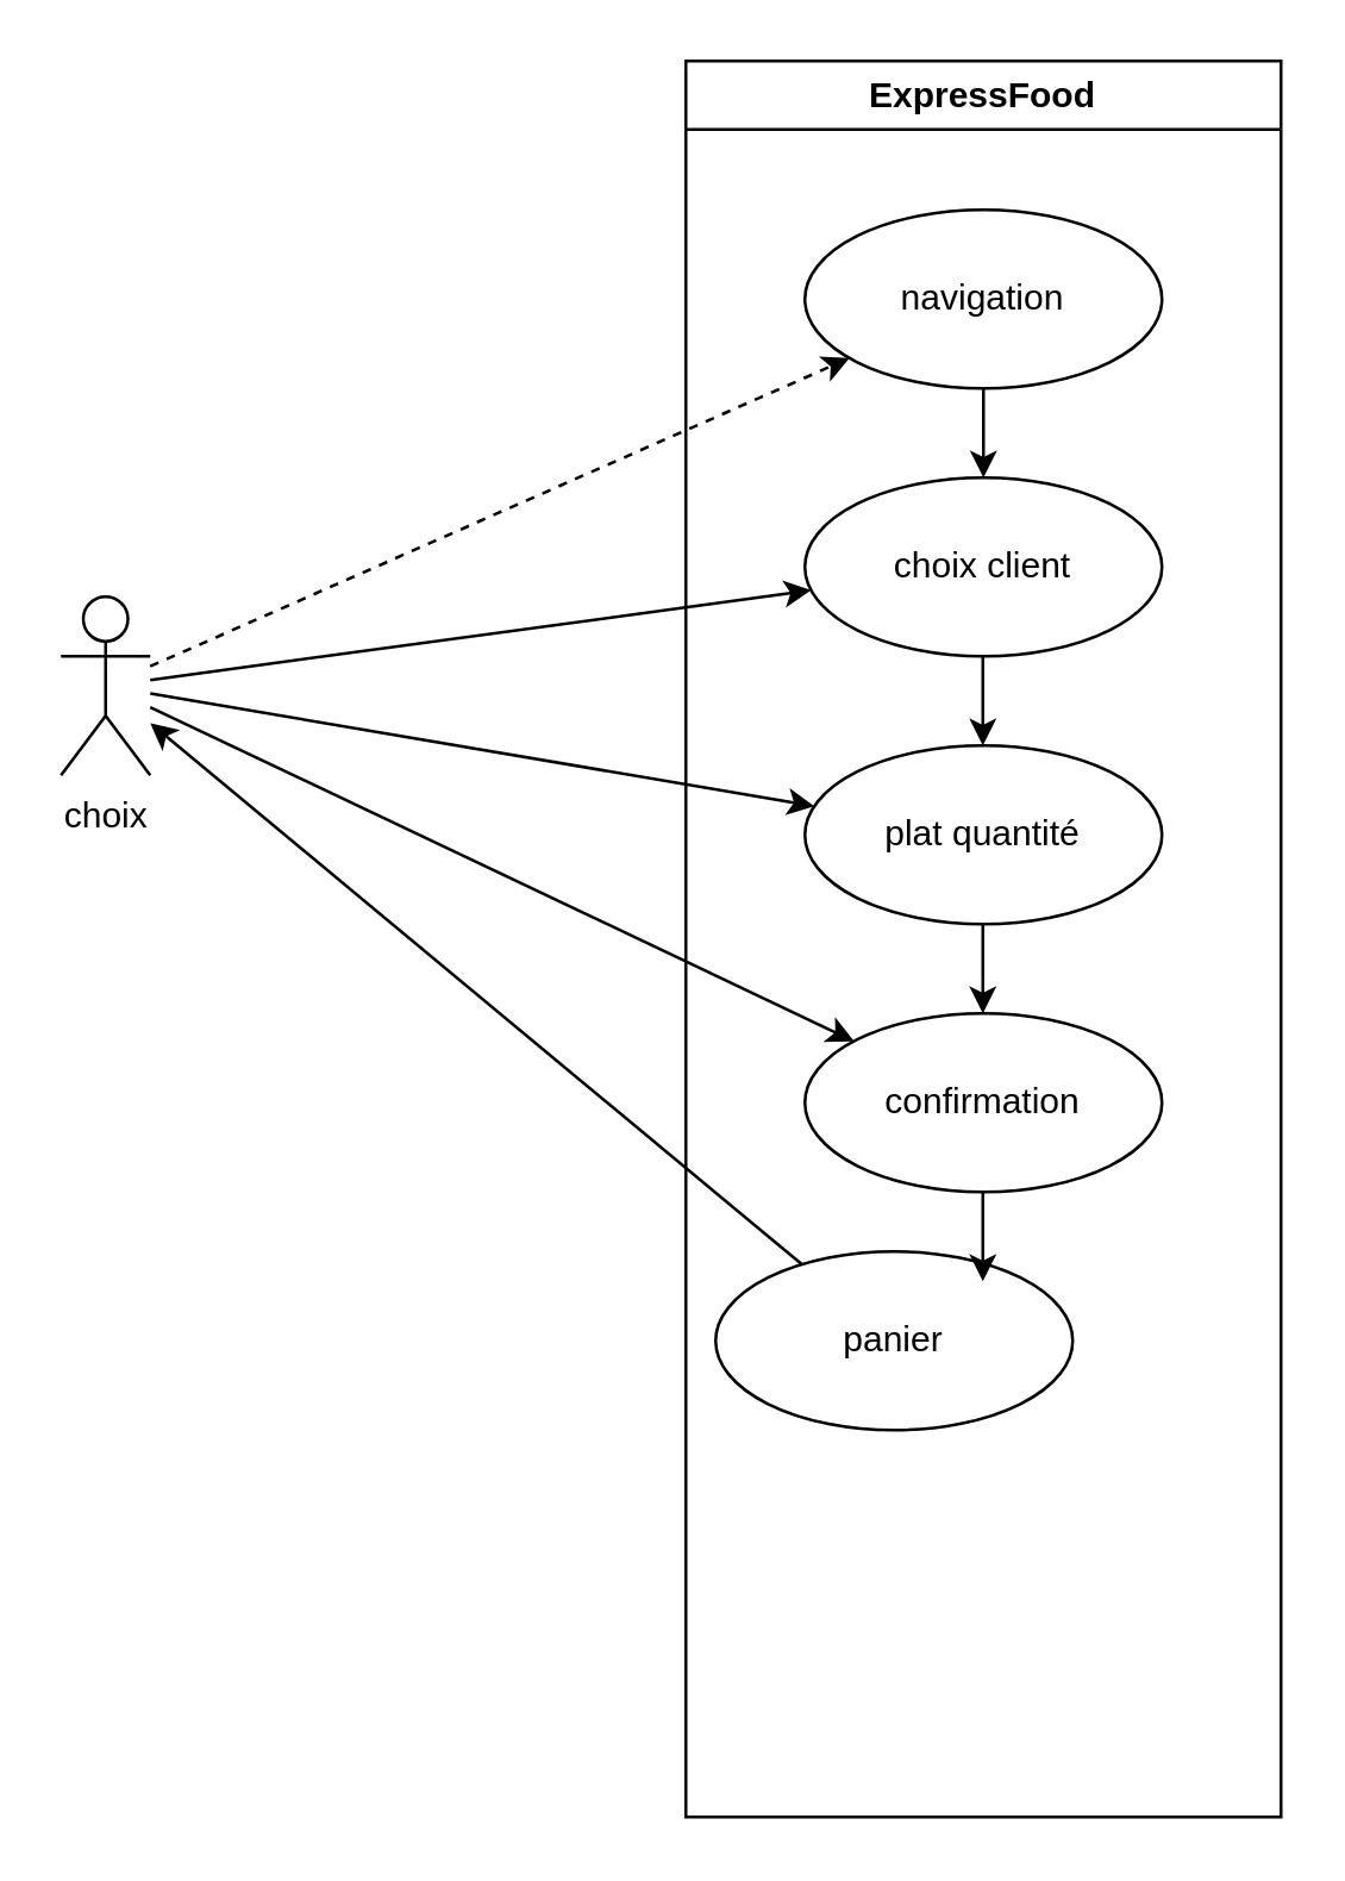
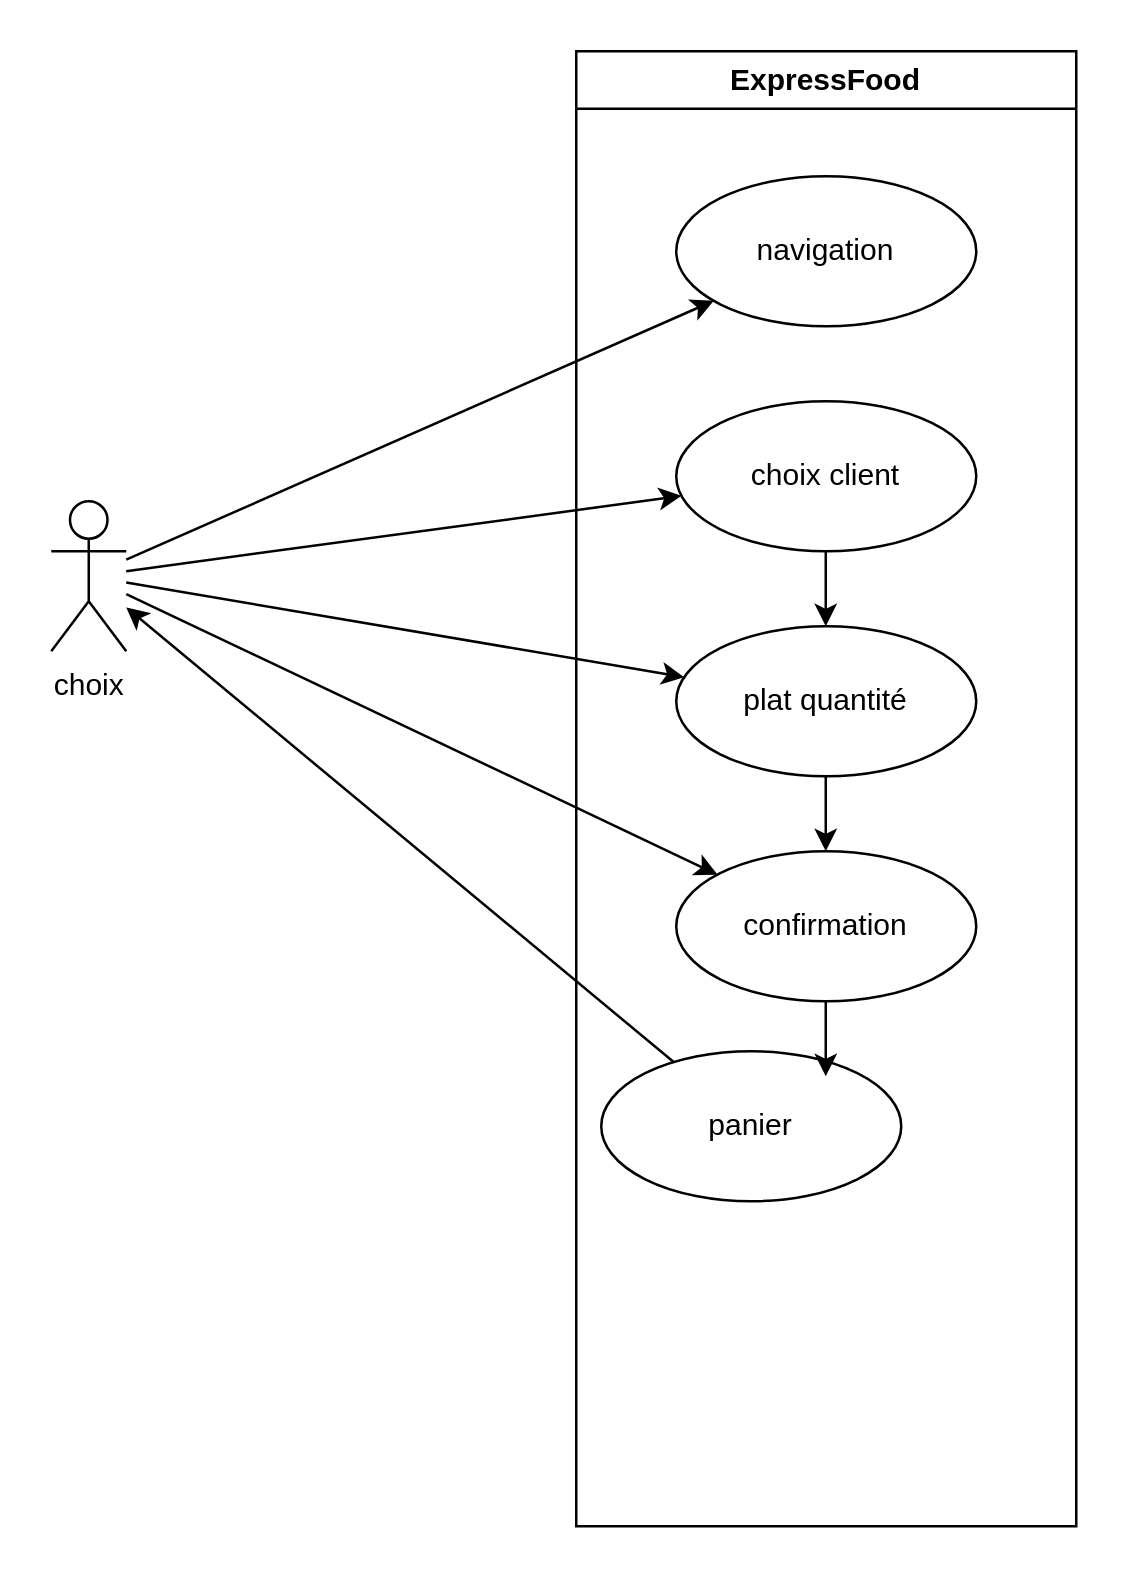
  <mxCell id="0" />
  <mxCell id="1" parent="0" />
  <mxCell id="2" value="&lt;div&gt;choix&lt;/div&gt;" style="shape=umlActor;verticalLabelPosition=bottom;verticalAlign=top;html=1;outlineConnect=0;" vertex="1" parent="1"><mxGeometry x="20" y="200" width="30" height="60" as="geometry" /></mxCell>
  <mxCell id="3" value="ExpressFood" style="swimlane;whiteSpace=wrap;html=1;" vertex="1" parent="1"><mxGeometry x="230" y="20" width="200" height="590" as="geometry" /></mxCell>
  <mxCell id="4" value="navigation" style="ellipse;whiteSpace=wrap;html=1;" vertex="1" parent="3"><mxGeometry x="40" y="50" width="120" height="60" as="geometry" /></mxCell>
  <mxCell id="5" value="choix client" style="ellipse;whiteSpace=wrap;html=1;" vertex="1" parent="3"><mxGeometry x="40" y="140" width="120" height="60" as="geometry" /></mxCell>
  <mxCell id="6" value="plat quantité" style="ellipse;whiteSpace=wrap;html=1;" vertex="1" parent="3"><mxGeometry x="40" y="230" width="120" height="60" as="geometry" /></mxCell>
  <mxCell id="7" value="confirmation" style="ellipse;whiteSpace=wrap;html=1;" vertex="1" parent="3"><mxGeometry x="40" y="320" width="120" height="60" as="geometry" /></mxCell>
- <mxCell id="8" value="" style="endArrow=classic;html=1;rounded=0;exitX=0.5;exitY=1;exitDx=0;exitDy=0;entryX=0.5;entryY=0;entryDx=0;entryDy=0;" edge="1" parent="3" source="4" target="5"><mxGeometry width="50" height="50" relative="1" as="geometry"><mxPoint x="140" y="330" as="sourcePoint" /><mxPoint x="190" y="280" as="targetPoint" /></mxGeometry></mxCell>
  <mxCell id="9" value="" style="endArrow=classic;html=1;rounded=0;exitX=0.5;exitY=1;exitDx=0;exitDy=0;entryX=0.5;entryY=0;entryDx=0;entryDy=0;" edge="1" parent="3"><mxGeometry width="50" height="50" relative="1" as="geometry"><mxPoint x="99.8" y="200" as="sourcePoint" /><mxPoint x="99.8" y="230" as="targetPoint" /></mxGeometry></mxCell>
  <mxCell id="10" value="" style="endArrow=classic;html=1;rounded=0;exitX=0.5;exitY=1;exitDx=0;exitDy=0;entryX=0.5;entryY=0;entryDx=0;entryDy=0;" edge="1" parent="3"><mxGeometry width="50" height="50" relative="1" as="geometry"><mxPoint x="99.8" y="290" as="sourcePoint" /><mxPoint x="99.8" y="320" as="targetPoint" /></mxGeometry></mxCell>
  <mxCell id="11" value="panier" style="ellipse;whiteSpace=wrap;html=1;" vertex="1" parent="3"><mxGeometry x="10" y="400" width="120" height="60" as="geometry" /></mxCell>
  <mxCell id="12" value="" style="endArrow=classic;html=1;rounded=0;exitX=0.5;exitY=1;exitDx=0;exitDy=0;entryX=0.5;entryY=0;entryDx=0;entryDy=0;" edge="1" parent="3"><mxGeometry width="50" height="50" relative="1" as="geometry"><mxPoint x="99.8" y="380" as="sourcePoint" /><mxPoint x="99.8" y="410" as="targetPoint" /></mxGeometry></mxCell>
  <mxCell id="13" value="" style="endArrow=classic;html=1;rounded=0;" edge="1" parent="1" source="11" target="2"><mxGeometry width="50" height="50" relative="1" as="geometry"><mxPoint x="160" y="140" as="sourcePoint" /><mxPoint x="210" y="90" as="targetPoint" /></mxGeometry></mxCell>
- <mxCell id="14" value="" style="endArrow=classic;html=1;rounded=0;dashed=1;" edge="1" parent="1" source="2" target="4"><mxGeometry width="50" height="50" relative="1" as="geometry"><mxPoint x="170" y="150" as="sourcePoint" /><mxPoint x="220" y="100" as="targetPoint" /></mxGeometry></mxCell>
+ <mxCell id="14" value="" style="endArrow=classic;html=1;rounded=0;" edge="1" parent="1" source="2" target="4"><mxGeometry width="50" height="50" relative="1" as="geometry"><mxPoint x="170" y="150" as="sourcePoint" /><mxPoint x="220" y="100" as="targetPoint" /></mxGeometry></mxCell>
  <mxCell id="15" value="" style="endArrow=classic;html=1;rounded=0;" edge="1" parent="1" source="2" target="5"><mxGeometry width="50" height="50" relative="1" as="geometry"><mxPoint x="180" y="160" as="sourcePoint" /><mxPoint x="230" y="110" as="targetPoint" /></mxGeometry></mxCell>
  <mxCell id="16" value="" style="endArrow=classic;html=1;rounded=0;" edge="1" parent="1" source="2" target="6"><mxGeometry width="50" height="50" relative="1" as="geometry"><mxPoint x="190" y="170" as="sourcePoint" /><mxPoint x="240" y="120" as="targetPoint" /></mxGeometry></mxCell>
  <mxCell id="17" value="" style="endArrow=classic;html=1;rounded=0;" edge="1" parent="1" source="2" target="7"><mxGeometry width="50" height="50" relative="1" as="geometry"><mxPoint x="200" y="180" as="sourcePoint" /><mxPoint x="250" y="130" as="targetPoint" /></mxGeometry></mxCell>
